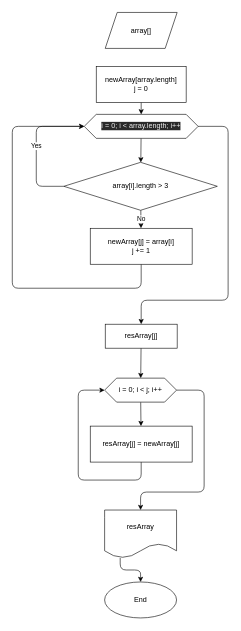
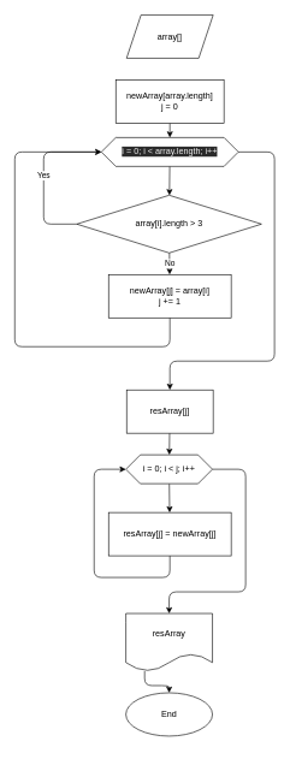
  <mxCell id="0" />
  <mxCell id="1" parent="0" />
  <mxCell id="2" value="array[]" style="shape=parallelogram;perimeter=parallelogramPerimeter;whiteSpace=wrap;html=1;fixedSize=1;" vertex="1" parent="1"><mxGeometry x="175" y="20" width="120" height="60" as="geometry" /></mxCell>
  <mxCell id="3" value="Yes" style="edgeStyle=none;html=1;" edge="1" parent="1" source="5" target="8"><mxGeometry relative="1" as="geometry"><mxPoint x="60" y="150" as="targetPoint" /><Array as="points"><mxPoint x="60" y="310" /><mxPoint x="60" y="210" /></Array></mxGeometry></mxCell>
  <mxCell id="4" value="No" style="edgeStyle=none;html=1;" edge="1" parent="1" source="5" target="12"><mxGeometry relative="1" as="geometry" /></mxCell>
  <mxCell id="5" value="array[i].length &amp;gt; 3" style="rhombus;whiteSpace=wrap;html=1;" vertex="1" parent="1"><mxGeometry x="106" y="270" width="256" height="80" as="geometry" /></mxCell>
  <mxCell id="6" style="edgeStyle=none;html=1;" edge="1" parent="1" source="8" target="5"><mxGeometry relative="1" as="geometry" /></mxCell>
  <mxCell id="7" style="edgeStyle=none;html=1;entryX=0.5;entryY=0;entryDx=0;entryDy=0;" edge="1" parent="1" source="8" target="14"><mxGeometry relative="1" as="geometry"><mxPoint x="235" y="550" as="targetPoint" /><Array as="points"><mxPoint x="380" y="210" /><mxPoint x="380" y="500" /><mxPoint x="235" y="500" /></Array></mxGeometry></mxCell>
  <mxCell id="8" value="&lt;span style=&quot;color: rgb(240 , 240 , 240) ; font-family: &amp;#34;helvetica&amp;#34; ; font-size: 12px ; font-style: normal ; font-weight: 400 ; letter-spacing: normal ; text-align: center ; text-indent: 0px ; text-transform: none ; word-spacing: 0px ; background-color: rgb(42 , 42 , 42) ; display: inline ; float: none&quot;&gt;i = 0; i &amp;lt; array.length; i++&lt;/span&gt;" style="shape=hexagon;perimeter=hexagonPerimeter2;whiteSpace=wrap;html=1;fixedSize=1;" vertex="1" parent="1"><mxGeometry x="140" y="190" width="190" height="40" as="geometry" /></mxCell>
  <mxCell id="9" value="" style="edgeStyle=none;html=1;" edge="1" parent="1" source="10" target="8"><mxGeometry relative="1" as="geometry" /></mxCell>
  <mxCell id="10" value="newArray[array.length]&lt;br&gt;j = 0" style="rounded=0;whiteSpace=wrap;html=1;" vertex="1" parent="1"><mxGeometry x="160" y="110" width="150" height="60" as="geometry" /></mxCell>
  <mxCell id="11" style="edgeStyle=none;html=1;entryX=0;entryY=0.5;entryDx=0;entryDy=0;endArrow=open;" edge="1" parent="1" source="12" target="8"><mxGeometry relative="1" as="geometry"><mxPoint x="20" y="150" as="targetPoint" /><Array as="points"><mxPoint x="235" y="480" /><mxPoint x="20" y="480" /><mxPoint x="20" y="210" /></Array></mxGeometry></mxCell>
  <mxCell id="12" value="newArray[j] = array[i]&lt;br&gt;j += 1" style="whiteSpace=wrap;html=1;" vertex="1" parent="1"><mxGeometry x="150" y="380" width="170" height="60" as="geometry" /></mxCell>
  <mxCell id="13" value="" style="edgeStyle=none;html=1;" edge="1" parent="1" source="14" target="17"><mxGeometry relative="1" as="geometry" /></mxCell>
- <mxCell id="14" value="resArray[j]" style="rounded=0;whiteSpace=wrap;html=1;" vertex="1" parent="1"><mxGeometry x="175" y="540" width="120" height="40" as="geometry" /></mxCell>
+ <mxCell id="14" value="resArray[j]" style="rounded=0;whiteSpace=wrap;html=1;" vertex="1" parent="1"><mxGeometry x="175" y="540" width="120" height="60" as="geometry" /></mxCell>
  <mxCell id="15" value="" style="edgeStyle=none;html=1;" edge="1" parent="1" source="17" target="19"><mxGeometry relative="1" as="geometry" /></mxCell>
  <mxCell id="16" style="edgeStyle=none;html=1;" edge="1" parent="1" source="17" target="21"><mxGeometry relative="1" as="geometry"><mxPoint x="234" y="860" as="targetPoint" /><Array as="points"><mxPoint x="340" y="650" /><mxPoint x="340" y="820" /><mxPoint x="234" y="820" /></Array></mxGeometry></mxCell>
  <mxCell id="17" value="i = 0; i &amp;lt; j; i++" style="shape=hexagon;perimeter=hexagonPerimeter2;whiteSpace=wrap;html=1;fixedSize=1;rounded=0;" vertex="1" parent="1"><mxGeometry x="174" y="630" width="120" height="40" as="geometry" /></mxCell>
  <mxCell id="18" style="edgeStyle=none;html=1;entryX=0;entryY=0.5;entryDx=0;entryDy=0;" edge="1" parent="1" source="19" target="17"><mxGeometry relative="1" as="geometry"><mxPoint x="130" y="600" as="targetPoint" /><Array as="points"><mxPoint x="235" y="800" /><mxPoint x="130" y="800" /><mxPoint x="130" y="650" /></Array></mxGeometry></mxCell>
  <mxCell id="19" value="resArray[j] = newArray[j]" style="whiteSpace=wrap;html=1;rounded=0;" vertex="1" parent="1"><mxGeometry x="150" y="710" width="170" height="60" as="geometry" /></mxCell>
  <mxCell id="20" value="" style="edgeStyle=none;html=1;entryX=0.5;entryY=0;entryDx=0;entryDy=0;" edge="1" parent="1" target="22"><mxGeometry relative="1" as="geometry"><mxPoint x="200" y="930" as="sourcePoint" /><mxPoint x="280" y="950" as="targetPoint" /><Array as="points"><mxPoint x="200" y="950" /><mxPoint x="234" y="950" /></Array></mxGeometry></mxCell>
  <mxCell id="21" value="resArray" style="shape=document;whiteSpace=wrap;html=1;boundedLbl=1;" vertex="1" parent="1"><mxGeometry x="174" y="850" width="120" height="80" as="geometry" /></mxCell>
- <mxCell id="22" value="End" style="ellipse;whiteSpace=wrap;html=1;" vertex="1" parent="1"><mxGeometry x="174" y="970" width="120" height="60" as="geometry" /></mxCell>
+ <mxCell id="22" value="End" style="ellipse;whiteSpace=wrap;html=1;" vertex="1" parent="1"><mxGeometry x="174" y="960" width="120" height="60" as="geometry" /></mxCell>
